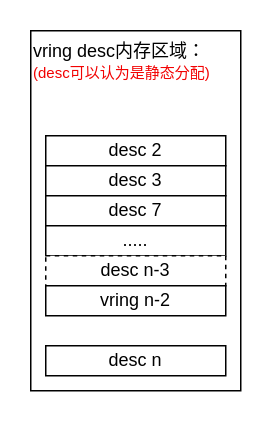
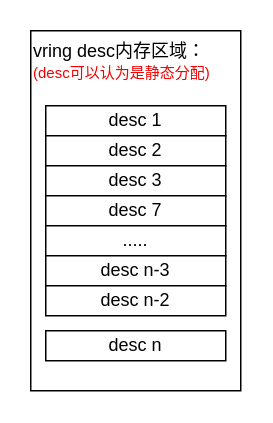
  <mxCell id="0" />
  <mxCell id="1" parent="0" />
  <mxCell id="2" value="vring desc内存区域：&lt;div&gt;&lt;font style=&quot;font-size: 10px; color: rgb(242, 2, 2);&quot;&gt;(desc可以认为是静态分配)&lt;/font&gt;&lt;/div&gt;" style="rounded=0;whiteSpace=wrap;html=1;align=left;verticalAlign=top;" vertex="1" parent="1"><mxGeometry x="20" y="20" width="140" height="240" as="geometry" /></mxCell>
+ <mxCell id="3" value="desc 1" style="rounded=0;whiteSpace=wrap;html=1;" vertex="1" parent="1"><mxGeometry x="30" y="70" width="120" height="20" as="geometry" /></mxCell>
  <mxCell id="4" value="desc 2" style="rounded=0;whiteSpace=wrap;html=1;" vertex="1" parent="1"><mxGeometry x="30" y="90" width="120" height="20" as="geometry" /></mxCell>
  <mxCell id="5" value="desc 3" style="rounded=0;whiteSpace=wrap;html=1;" vertex="1" parent="1"><mxGeometry x="30" y="110" width="120" height="20" as="geometry" /></mxCell>
  <mxCell id="6" value="desc 7" style="rounded=0;whiteSpace=wrap;html=1;" vertex="1" parent="1"><mxGeometry x="30" y="130" width="120" height="20" as="geometry" /></mxCell>
  <mxCell id="7" value="....." style="rounded=0;whiteSpace=wrap;html=1;" vertex="1" parent="1"><mxGeometry x="30" y="150" width="120" height="20" as="geometry" /></mxCell>
- <mxCell id="8" value="desc n-3" style="rounded=0;whiteSpace=wrap;html=1;dashed=1;" vertex="1" parent="1"><mxGeometry x="30" y="170" width="120" height="20" as="geometry" /></mxCell>
- <mxCell id="9" value="vring n-2" style="rounded=0;whiteSpace=wrap;html=1;" vertex="1" parent="1"><mxGeometry x="30" y="190" width="120" height="20" as="geometry" /></mxCell>
- <mxCell id="10" value="desc n" style="rounded=0;whiteSpace=wrap;html=1;" vertex="1" parent="1"><mxGeometry x="30" y="230" width="120" height="20" as="geometry" /></mxCell>
+ <mxCell id="8" value="desc n-3" style="rounded=0;whiteSpace=wrap;html=1;" vertex="1" parent="1"><mxGeometry x="30" y="170" width="120" height="20" as="geometry" /></mxCell>
+ <mxCell id="9" value="desc n-2" style="rounded=0;whiteSpace=wrap;html=1;" vertex="1" parent="1"><mxGeometry x="30" y="190" width="120" height="20" as="geometry" /></mxCell>
+ <mxCell id="10" value="desc n" style="rounded=0;whiteSpace=wrap;html=1;" vertex="1" parent="1"><mxGeometry x="30" y="220" width="120" height="20" as="geometry" /></mxCell>
